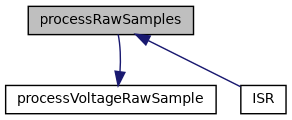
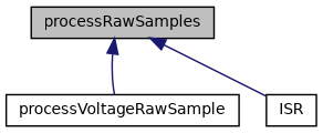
  digraph {
    rankdir=TB
    node [color=black fontname=Helvetica fontsize=10 shape=record]
    edge [color=midnightblue dir=back fontname=Helvetica fontsize=10 labelfontname=Helvetica labelfontsize=10 style=solid]
    n1 [fillcolor=grey75 fontcolor=black height=0.2 label=processRawSamples style=filled width=0.4]
    n2 [height=0.2 label=processVoltageRawSample width=0.4]
    n3 [height=0.2 label=ISR width=0.4]
-   n2 -> n1
+   n1 -> n2
    n1 -> n3
  }
